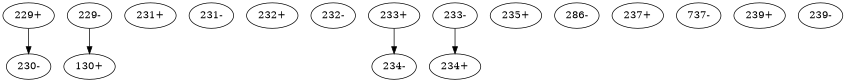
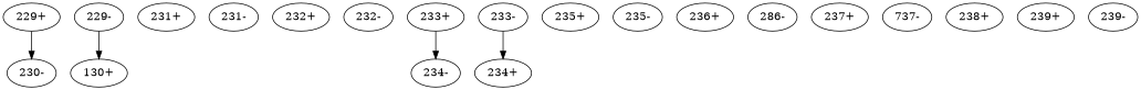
  digraph {
    k=31
    node [l=2200]
    edge [d=-19 e=4.3 n=22]
    "230-"
    "229+" [l=175394]
    n3 [label="130+"]
    "229-" [l=175394]
    "231+" [l=654]
    "231-" [l=654]
    "232+" [l=14067]
    "232-" [l=14067]
    "233+" [l=66693]
    "234-" [l=114028]
    "233-" [l=66693]
    "234+" [l=114028]
    "235+" [l=5372]
+   "235-" [l=5372]
+   "236+" [l=6254]
    n16 [l=6254 label="286-"]
    "237+" [l=5408]
    n18 [l=5408 label="737-"]
+   "238+" [l=41356]
    "239+" [l=2486]
    "239-" [l=2486]
    "229+" -> "230-"
    "229-" -> n3
    "233+" -> "234-" [d=-132 e=0.0 n=17]
    "233-" -> "234+" [d=-132 e=0.0 n=17]
  }
